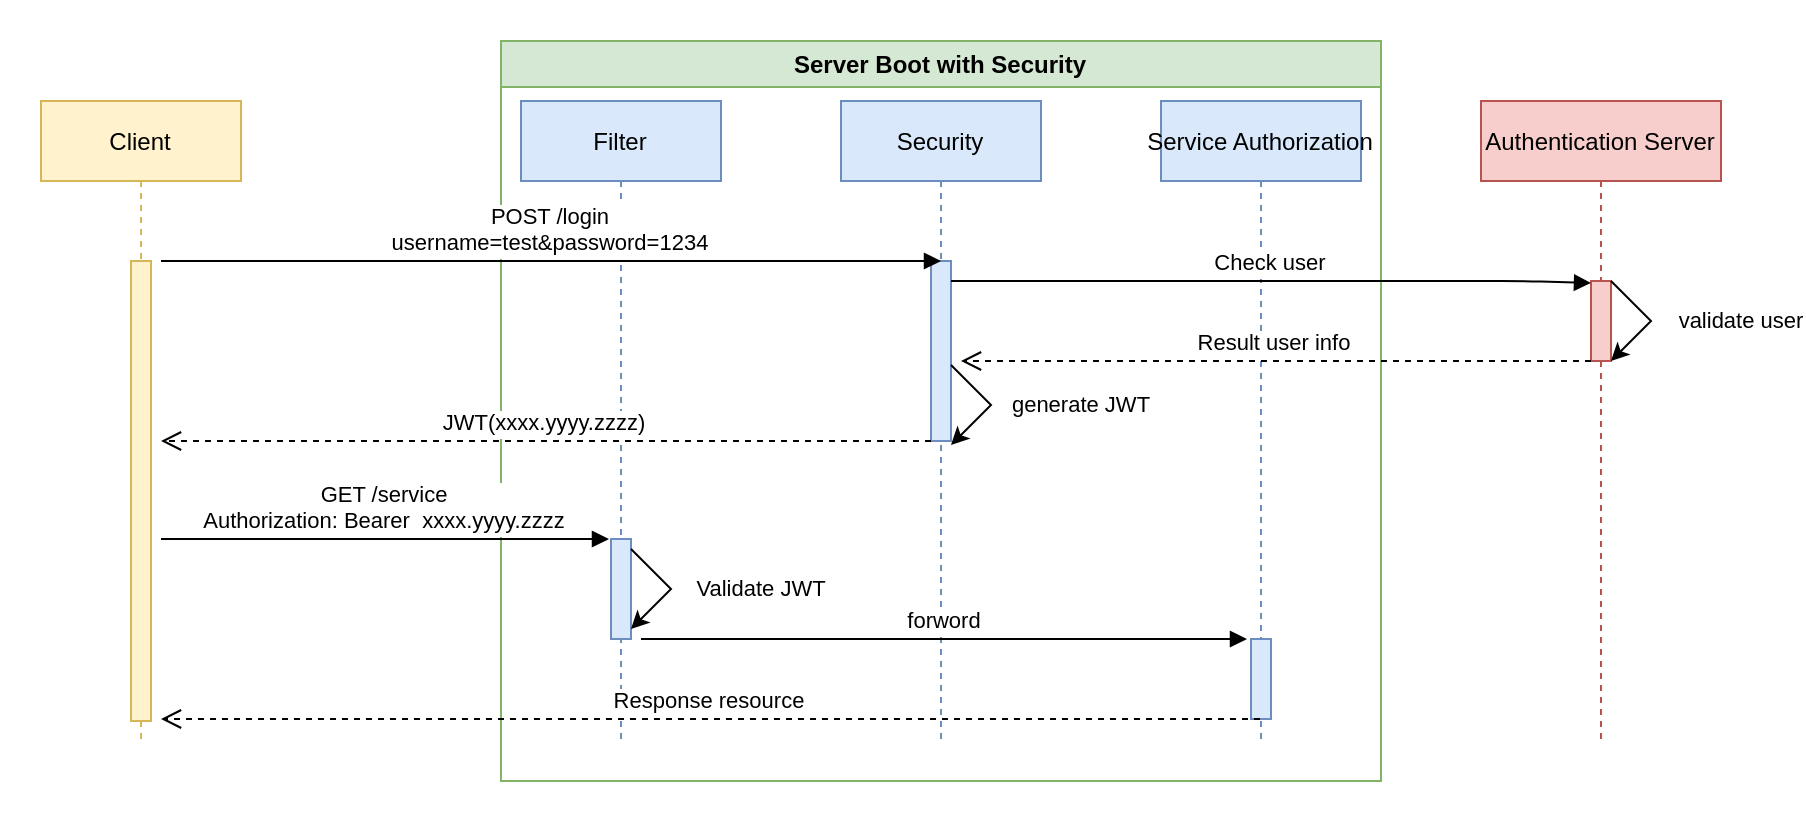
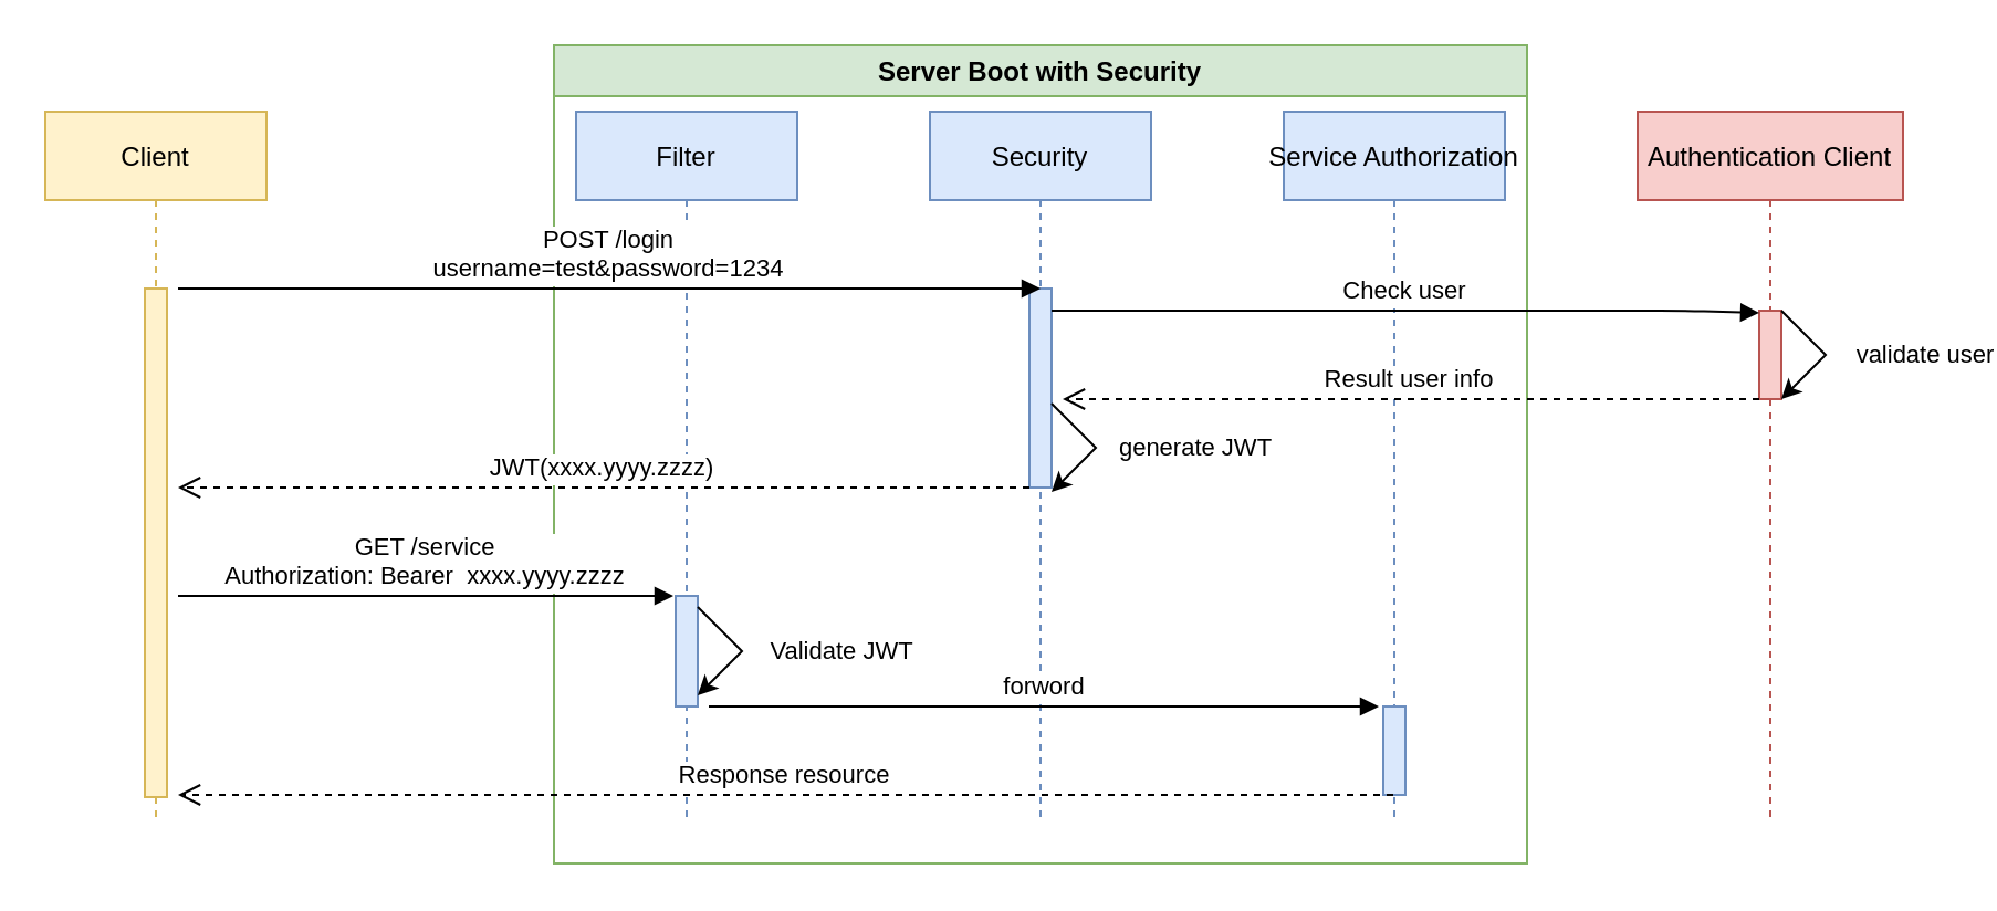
  <mxCell id="0" />
  <mxCell id="1" parent="0" />
  <mxCell id="2" value="Server Boot with Security" style="swimlane;fillColor=#d5e8d4;strokeColor=#82b366;" vertex="1" parent="1"><mxGeometry x="250" y="20" width="440" height="370" as="geometry"><mxRectangle x="350" y="50" width="130" height="23" as="alternateBounds" /></mxGeometry></mxCell>
  <mxCell id="3" value="Client" style="shape=umlLifeline;perimeter=lifelinePerimeter;container=1;collapsible=0;recursiveResize=0;rounded=0;shadow=0;strokeWidth=1;fillColor=#fff2cc;strokeColor=#d6b656;" parent="1" vertex="1"><mxGeometry x="20" y="50" width="100" height="320" as="geometry" /></mxCell>
  <mxCell id="4" value="" style="points=[];perimeter=orthogonalPerimeter;rounded=0;shadow=0;strokeWidth=1;fillColor=#fff2cc;strokeColor=#d6b656;" parent="3" vertex="1"><mxGeometry x="45" y="80" width="10" height="230" as="geometry" /></mxCell>
  <mxCell id="5" value="Filter" style="shape=umlLifeline;perimeter=lifelinePerimeter;container=1;collapsible=0;recursiveResize=0;rounded=0;shadow=0;strokeWidth=1;fillColor=#dae8fc;strokeColor=#6c8ebf;" parent="1" vertex="1"><mxGeometry x="260" y="50" width="100" height="320" as="geometry" /></mxCell>
  <mxCell id="6" value="" style="points=[];perimeter=orthogonalPerimeter;rounded=0;shadow=0;strokeWidth=1;fillColor=#dae8fc;strokeColor=#6c8ebf;" parent="5" vertex="1"><mxGeometry x="45" y="219" width="10" height="50" as="geometry" /></mxCell>
  <mxCell id="7" value="Validate JWT" style="endArrow=classic;html=1;rounded=0;" edge="1" parent="5"><mxGeometry y="45" width="50" height="50" relative="1" as="geometry"><mxPoint x="55" y="224" as="sourcePoint" /><mxPoint x="55" y="264" as="targetPoint" /><Array as="points"><mxPoint x="75" y="244" /></Array><mxPoint x="13" y="-32" as="offset" /></mxGeometry></mxCell>
  <mxCell id="8" value="Security" style="shape=umlLifeline;perimeter=lifelinePerimeter;container=1;collapsible=0;recursiveResize=0;rounded=0;shadow=0;strokeWidth=1;fillColor=#dae8fc;strokeColor=#6c8ebf;" vertex="1" parent="1"><mxGeometry x="420" y="50" width="100" height="320" as="geometry" /></mxCell>
  <mxCell id="9" value="" style="points=[];perimeter=orthogonalPerimeter;rounded=0;shadow=0;strokeWidth=1;fillColor=#dae8fc;strokeColor=#6c8ebf;" vertex="1" parent="8"><mxGeometry x="45" y="80" width="10" height="90" as="geometry" /></mxCell>
  <mxCell id="10" value="generate JWT" style="endArrow=classic;html=1;rounded=0;" edge="1" parent="8"><mxGeometry y="45" width="50" height="50" relative="1" as="geometry"><mxPoint x="55" y="132" as="sourcePoint" /><mxPoint x="55" y="172" as="targetPoint" /><Array as="points"><mxPoint x="75" y="152" /></Array><mxPoint x="13" y="-32" as="offset" /></mxGeometry></mxCell>
  <mxCell id="11" value="JWT(xxxx.yyyy.zzzz)" style="verticalAlign=bottom;endArrow=open;dashed=1;endSize=8;exitX=0;exitY=0.95;shadow=0;strokeWidth=1;" edge="1" parent="8"><mxGeometry relative="1" as="geometry"><mxPoint x="-340" y="170" as="targetPoint" /><mxPoint x="45" y="170.0" as="sourcePoint" /></mxGeometry></mxCell>
  <mxCell id="12" value="Service Authorization" style="shape=umlLifeline;perimeter=lifelinePerimeter;container=1;collapsible=0;recursiveResize=0;rounded=0;shadow=0;strokeWidth=1;fillColor=#dae8fc;strokeColor=#6c8ebf;" vertex="1" parent="1"><mxGeometry x="580" y="50" width="100" height="320" as="geometry" /></mxCell>
  <mxCell id="13" value="" style="points=[];perimeter=orthogonalPerimeter;rounded=0;shadow=0;strokeWidth=1;fillColor=#dae8fc;strokeColor=#6c8ebf;" vertex="1" parent="12"><mxGeometry x="45" y="269" width="10" height="40" as="geometry" /></mxCell>
  <mxCell id="14" value="GET /service&#10;Authorization: Bearer  xxxx.yyyy.zzzz" style="verticalAlign=bottom;endArrow=block;shadow=0;strokeWidth=1;entryX=-0.1;entryY=0;entryDx=0;entryDy=0;entryPerimeter=0;" edge="1" parent="1" target="6"><mxGeometry relative="1" as="geometry"><mxPoint x="80" y="269" as="sourcePoint" /><mxPoint x="300" y="269" as="targetPoint" /></mxGeometry></mxCell>
  <mxCell id="15" value="forword" style="verticalAlign=bottom;endArrow=block;shadow=0;strokeWidth=1;entryX=-0.2;entryY=0;entryDx=0;entryDy=0;entryPerimeter=0;" edge="1" parent="1" target="13"><mxGeometry relative="1" as="geometry"><mxPoint x="320" y="319" as="sourcePoint" /><mxPoint x="629.5" y="319" as="targetPoint" /></mxGeometry></mxCell>
  <mxCell id="16" value="Response resource" style="verticalAlign=bottom;endArrow=open;dashed=1;endSize=8;shadow=0;strokeWidth=1;" edge="1" parent="1"><mxGeometry relative="1" as="geometry"><mxPoint x="80" y="359" as="targetPoint" /><mxPoint x="629.5" y="359" as="sourcePoint" /></mxGeometry></mxCell>
  <mxCell id="17" value="POST /login&#10;username=test&amp;password=1234" style="verticalAlign=bottom;endArrow=block;shadow=0;strokeWidth=1;entryX=0.5;entryY=0;entryDx=0;entryDy=0;entryPerimeter=0;" edge="1" parent="1" target="9"><mxGeometry relative="1" as="geometry"><mxPoint x="80" y="130" as="sourcePoint" /><mxPoint x="410" y="130" as="targetPoint" /></mxGeometry></mxCell>
- <mxCell id="18" value="Authentication Server" style="shape=umlLifeline;perimeter=lifelinePerimeter;container=1;collapsible=0;recursiveResize=0;rounded=0;shadow=0;strokeWidth=1;fillColor=#f8cecc;strokeColor=#b85450;" vertex="1" parent="1"><mxGeometry x="740" y="50" width="120" height="320" as="geometry" /></mxCell>
+ <mxCell id="18" value="Authentication Client" style="shape=umlLifeline;perimeter=lifelinePerimeter;container=1;collapsible=0;recursiveResize=0;rounded=0;shadow=0;strokeWidth=1;fillColor=#f8cecc;strokeColor=#b85450;" vertex="1" parent="1"><mxGeometry x="740" y="50" width="120" height="320" as="geometry" /></mxCell>
  <mxCell id="19" value="" style="points=[];perimeter=orthogonalPerimeter;rounded=0;shadow=0;strokeWidth=1;fillColor=#f8cecc;strokeColor=#b85450;" vertex="1" parent="18"><mxGeometry x="55" y="90" width="10" height="40" as="geometry" /></mxCell>
  <mxCell id="20" value="Check user" style="verticalAlign=bottom;endArrow=block;shadow=0;strokeWidth=1;entryX=0;entryY=0.025;entryDx=0;entryDy=0;entryPerimeter=0;" edge="1" parent="18" target="19"><mxGeometry relative="1" as="geometry"><mxPoint x="-265" y="90" as="sourcePoint" /><mxPoint x="40" y="90" as="targetPoint" /><Array as="points"><mxPoint x="20" y="90" /></Array></mxGeometry></mxCell>
  <mxCell id="21" value="validate user" style="endArrow=classic;html=1;rounded=0;" edge="1" parent="18"><mxGeometry y="45" width="50" height="50" relative="1" as="geometry"><mxPoint x="65" y="90" as="sourcePoint" /><mxPoint x="65" y="130" as="targetPoint" /><Array as="points"><mxPoint x="85" y="110" /></Array><mxPoint x="13" y="-32" as="offset" /></mxGeometry></mxCell>
  <mxCell id="22" value="Result user info" style="verticalAlign=bottom;endArrow=open;dashed=1;endSize=8;shadow=0;strokeWidth=1;exitX=0;exitY=1;exitDx=0;exitDy=0;exitPerimeter=0;" edge="1" parent="1" source="19"><mxGeometry relative="1" as="geometry"><mxPoint x="480" y="180" as="targetPoint" /><mxPoint x="770" y="180" as="sourcePoint" /></mxGeometry></mxCell>
